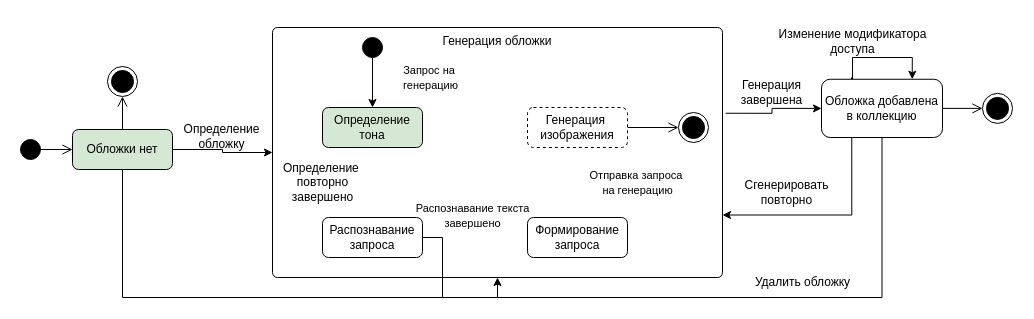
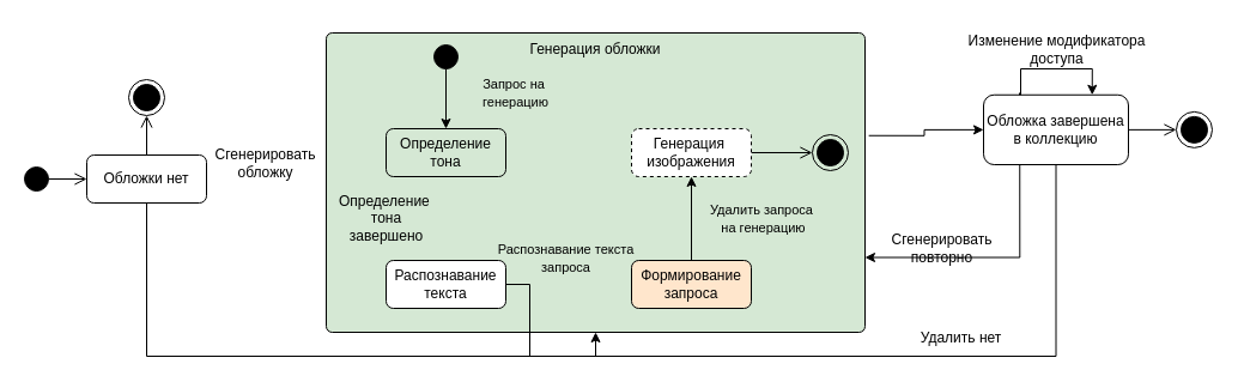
  <mxCell id="0" />
  <mxCell id="1" parent="0" />
  <mxCell id="2" style="edgeStyle=orthogonalEdgeStyle;rounded=0;orthogonalLoop=1;jettySize=auto;html=1;entryX=0;entryY=0.5;entryDx=0;entryDy=0;endArrow=open;endFill=0;endSize=8;" edge="1" parent="1" source="3" target="6"><mxGeometry relative="1" as="geometry" /></mxCell>
  <mxCell id="3" value="" style="ellipse;fillColor=strokeColor;html=1;" vertex="1" parent="1"><mxGeometry x="20" y="139" width="20" height="20" as="geometry" /></mxCell>
- <mxCell id="4" style="edgeStyle=orthogonalEdgeStyle;rounded=0;orthogonalLoop=1;jettySize=auto;html=1;entryX=0;entryY=0.5;entryDx=0;entryDy=0;endSize=6;" edge="1" parent="1" source="6" target="8"><mxGeometry relative="1" as="geometry" /></mxCell>
  <mxCell id="5" style="edgeStyle=orthogonalEdgeStyle;rounded=0;orthogonalLoop=1;jettySize=auto;html=1;exitX=0.5;exitY=0;exitDx=0;exitDy=0;entryX=0.5;entryY=1;entryDx=0;entryDy=0;endSize=8;endArrow=open;endFill=0;" edge="1" parent="1" source="6" target="34"><mxGeometry relative="1" as="geometry" /></mxCell>
- <mxCell id="6" value="Обложки нет" style="rounded=1;whiteSpace=wrap;html=1;fillColor=#d5e8d4;" vertex="1" parent="1"><mxGeometry x="72" y="129" width="100" height="40" as="geometry" /></mxCell>
+ <mxCell id="6" value="Обложки нет" style="rounded=1;whiteSpace=wrap;html=1;" vertex="1" parent="1"><mxGeometry x="72" y="129" width="100" height="40" as="geometry" /></mxCell>
  <mxCell id="7" style="edgeStyle=orthogonalEdgeStyle;rounded=0;orthogonalLoop=1;jettySize=auto;html=1;exitX=1.007;exitY=0.343;exitDx=0;exitDy=0;entryX=0;entryY=0.5;entryDx=0;entryDy=0;exitPerimeter=0;" edge="1" parent="1" source="8" target="23"><mxGeometry relative="1" as="geometry" /></mxCell>
- <mxCell id="8" value="Генерация обложки" style="html=1;align=center;verticalAlign=top;rounded=1;absoluteArcSize=1;arcSize=10;dashed=0;whiteSpace=wrap;" vertex="1" parent="1"><mxGeometry x="272" y="27" width="450" height="250" as="geometry" /></mxCell>
+ <mxCell id="8" value="Генерация обложки" style="html=1;align=center;verticalAlign=top;rounded=1;absoluteArcSize=1;arcSize=10;dashed=0;whiteSpace=wrap;fillColor=#d5e8d4;" vertex="1" parent="1"><mxGeometry x="272" y="27" width="450" height="250" as="geometry" /></mxCell>
  <mxCell id="9" style="edgeStyle=orthogonalEdgeStyle;rounded=0;orthogonalLoop=1;jettySize=auto;html=1;exitX=0.5;exitY=1;exitDx=0;exitDy=0;" edge="1" parent="1" source="10" target="11"><mxGeometry relative="1" as="geometry" /></mxCell>
  <mxCell id="10" value="" style="ellipse;fillColor=strokeColor;html=1;" vertex="1" parent="1"><mxGeometry x="362" y="37" width="20" height="20" as="geometry" /></mxCell>
  <mxCell id="11" value="Определение тона" style="rounded=1;whiteSpace=wrap;html=1;fillColor=#d5e8d4;" vertex="1" parent="1"><mxGeometry x="322" y="107" width="100" height="40" as="geometry" /></mxCell>
  <mxCell id="12" style="edgeStyle=orthogonalEdgeStyle;rounded=0;orthogonalLoop=1;jettySize=auto;html=1;exitX=1;exitY=0.5;exitDx=0;exitDy=0;" edge="1" parent="1" source="13" target="8"><mxGeometry relative="1" as="geometry" /></mxCell>
- <mxCell id="13" value="Распознавание&lt;br&gt;запроса" style="rounded=1;whiteSpace=wrap;html=1;" vertex="1" parent="1"><mxGeometry x="322" y="217" width="100" height="40" as="geometry" /></mxCell>
- <mxCell id="15" value="Формирование&lt;br&gt;запроса" style="rounded=1;whiteSpace=wrap;html=1;" vertex="1" parent="1"><mxGeometry x="527" y="217" width="100" height="40" as="geometry" /></mxCell>
+ <mxCell id="13" value="Распознавание&lt;br&gt;текста" style="rounded=1;whiteSpace=wrap;html=1;" vertex="1" parent="1"><mxGeometry x="322" y="217" width="100" height="40" as="geometry" /></mxCell>
+ <mxCell id="14" style="edgeStyle=orthogonalEdgeStyle;rounded=0;orthogonalLoop=1;jettySize=auto;html=1;exitX=0.5;exitY=0;exitDx=0;exitDy=0;entryX=0.5;entryY=1;entryDx=0;entryDy=0;" edge="1" parent="1" source="15" target="17"><mxGeometry relative="1" as="geometry" /></mxCell>
+ <mxCell id="15" value="Формирование&lt;br&gt;запроса" style="rounded=1;whiteSpace=wrap;html=1;fillColor=#ffe6cc;" vertex="1" parent="1"><mxGeometry x="527" y="217" width="100" height="40" as="geometry" /></mxCell>
  <mxCell id="16" style="edgeStyle=orthogonalEdgeStyle;rounded=0;orthogonalLoop=1;jettySize=auto;html=1;exitX=1;exitY=0.5;exitDx=0;exitDy=0;entryX=0;entryY=0.5;entryDx=0;entryDy=0;endArrow=open;endFill=0;endSize=8;" edge="1" parent="1" source="17" target="28"><mxGeometry relative="1" as="geometry" /></mxCell>
  <mxCell id="17" value="Генерация&amp;nbsp;&lt;br&gt;изображения" style="rounded=1;whiteSpace=wrap;html=1;dashed=1;" vertex="1" parent="1"><mxGeometry x="527" y="107" width="100" height="40" as="geometry" /></mxCell>
- <mxCell id="18" value="Определение&lt;div&gt;обложку&lt;/div&gt;" style="text;html=1;align=center;verticalAlign=middle;resizable=0;points=[];autosize=1;strokeColor=none;fillColor=none;" vertex="1" parent="1"><mxGeometry x="166" y="116" width="110" height="40" as="geometry" /></mxCell>
+ <mxCell id="18" value="Сгенерировать&lt;div&gt;обложку&lt;/div&gt;" style="text;html=1;align=center;verticalAlign=middle;resizable=0;points=[];autosize=1;strokeColor=none;fillColor=none;" vertex="1" parent="1"><mxGeometry x="166" y="116" width="110" height="40" as="geometry" /></mxCell>
  <mxCell id="19" style="edgeStyle=orthogonalEdgeStyle;rounded=0;orthogonalLoop=1;jettySize=auto;html=1;entryX=0.75;entryY=0;entryDx=0;entryDy=0;" edge="1" parent="1" target="23"><mxGeometry relative="1" as="geometry"><mxPoint x="851.333" y="7" as="targetPoint" /><mxPoint x="851" y="77" as="sourcePoint" /><Array as="points"><mxPoint x="851" y="86" /><mxPoint x="852" y="86" /><mxPoint x="852" y="57" /><mxPoint x="912" y="57" /></Array></mxGeometry></mxCell>
  <mxCell id="20" style="edgeStyle=orthogonalEdgeStyle;rounded=0;orthogonalLoop=1;jettySize=auto;html=1;exitX=0.25;exitY=1;exitDx=0;exitDy=0;entryX=1;entryY=0.75;entryDx=0;entryDy=0;" edge="1" parent="1" source="23" target="8"><mxGeometry relative="1" as="geometry" /></mxCell>
  <mxCell id="21" style="edgeStyle=orthogonalEdgeStyle;rounded=0;orthogonalLoop=1;jettySize=auto;html=1;exitX=0.5;exitY=1;exitDx=0;exitDy=0;entryX=0.5;entryY=1;entryDx=0;entryDy=0;endArrow=none;" edge="1" parent="1" source="23" target="6"><mxGeometry relative="1" as="geometry"><Array as="points"><mxPoint x="882" y="297" /><mxPoint x="122" y="297" /></Array></mxGeometry></mxCell>
  <mxCell id="22" style="edgeStyle=orthogonalEdgeStyle;rounded=0;orthogonalLoop=1;jettySize=auto;html=1;exitX=1;exitY=0.5;exitDx=0;exitDy=0;entryX=0;entryY=0.5;entryDx=0;entryDy=0;endArrow=open;endFill=0;endSize=8;startSize=6;" edge="1" parent="1" source="23" target="32"><mxGeometry relative="1" as="geometry" /></mxCell>
- <mxCell id="23" value="Обложка добавлена в коллекцию" style="rounded=1;whiteSpace=wrap;html=1;" vertex="1" parent="1"><mxGeometry x="821" y="78.75" width="121" height="58.25" as="geometry" /></mxCell>
+ <mxCell id="23" value="Обложка завершена в коллекцию" style="rounded=1;whiteSpace=wrap;html=1;" vertex="1" parent="1"><mxGeometry x="821" y="78.75" width="121" height="58.25" as="geometry" /></mxCell>
  <mxCell id="24" value="&lt;font style=&quot;font-size: 11px;&quot;&gt;Запрос на&amp;nbsp;&lt;/font&gt;&lt;div&gt;&lt;font style=&quot;font-size: 11px;&quot;&gt;генерацию&lt;/font&gt;&lt;/div&gt;" style="text;html=1;align=center;verticalAlign=middle;resizable=0;points=[];autosize=1;strokeColor=none;fillColor=none;" vertex="1" parent="1"><mxGeometry x="390" y="57" width="80" height="40" as="geometry" /></mxCell>
- <mxCell id="25" value="Определение&amp;nbsp;&lt;div&gt;повторно&lt;br&gt;завершено&lt;/div&gt;" style="text;html=1;align=center;verticalAlign=middle;resizable=0;points=[];autosize=1;strokeColor=none;fillColor=none;" vertex="1" parent="1"><mxGeometry x="272" y="152" width="100" height="60" as="geometry" /></mxCell>
- <mxCell id="26" value="&lt;font style=&quot;font-size: 11px;&quot;&gt;Распознавание текста&lt;br&gt;завершено&lt;/font&gt;" style="text;html=1;align=center;verticalAlign=middle;resizable=0;points=[];autosize=1;strokeColor=none;fillColor=none;" vertex="1" parent="1"><mxGeometry x="402" y="195" width="140" height="40" as="geometry" /></mxCell>
- <mxCell id="27" value="&lt;font style=&quot;font-size: 11px;&quot;&gt;Отправка запроса&amp;nbsp;&lt;br&gt;на генерацию&lt;/font&gt;" style="text;html=1;align=center;verticalAlign=middle;resizable=0;points=[];autosize=1;strokeColor=none;fillColor=none;" vertex="1" parent="1"><mxGeometry x="577" y="161.5" width="120" height="40" as="geometry" /></mxCell>
+ <mxCell id="25" value="Определение&amp;nbsp;&lt;div&gt;тона&lt;br&gt;завершено&lt;/div&gt;" style="text;html=1;align=center;verticalAlign=middle;resizable=0;points=[];autosize=1;strokeColor=none;fillColor=none;" vertex="1" parent="1"><mxGeometry x="272" y="152" width="100" height="60" as="geometry" /></mxCell>
+ <mxCell id="26" value="&lt;font style=&quot;font-size: 11px;&quot;&gt;Распознавание текста&lt;br&gt;запроса&lt;/font&gt;" style="text;html=1;align=center;verticalAlign=middle;resizable=0;points=[];autosize=1;strokeColor=none;fillColor=none;" vertex="1" parent="1"><mxGeometry x="402" y="195" width="140" height="40" as="geometry" /></mxCell>
+ <mxCell id="27" value="&lt;font style=&quot;font-size: 11px;&quot;&gt;Удалить запроса&amp;nbsp;&lt;br&gt;на генерацию&lt;/font&gt;" style="text;html=1;align=center;verticalAlign=middle;resizable=0;points=[];autosize=1;strokeColor=none;fillColor=none;" vertex="1" parent="1"><mxGeometry x="577" y="161.5" width="120" height="40" as="geometry" /></mxCell>
  <mxCell id="28" value="" style="ellipse;html=1;shape=endState;fillColor=strokeColor;" vertex="1" parent="1"><mxGeometry x="678" y="112" width="30" height="30" as="geometry" /></mxCell>
- <mxCell id="29" value="Генерация&lt;br&gt;завершена" style="text;html=1;align=center;verticalAlign=middle;resizable=0;points=[];autosize=1;strokeColor=none;fillColor=none;" vertex="1" parent="1"><mxGeometry x="731" y="72" width="80" height="40" as="geometry" /></mxCell>
- <mxCell id="30" value="Изменение модификатора&lt;div&gt;доступа&lt;/div&gt;" style="text;html=1;align=center;verticalAlign=middle;resizable=0;points=[];autosize=1;strokeColor=none;fillColor=none;" vertex="1" parent="1"><mxGeometry x="766.5" y="20.75" width="170" height="40" as="geometry" /></mxCell>
- <mxCell id="31" value="Сгенерировать&lt;div&gt;повторно&lt;/div&gt;" style="text;html=1;align=center;verticalAlign=middle;resizable=0;points=[];autosize=1;strokeColor=none;fillColor=none;" vertex="1" parent="1"><mxGeometry x="731" y="172" width="110" height="40" as="geometry" /></mxCell>
+ <mxCell id="30" value="Изменение модификатора&lt;div&gt;доступа&lt;/div&gt;" style="text;html=1;align=center;verticalAlign=middle;resizable=0;points=[];autosize=1;strokeColor=none;fillColor=none;" vertex="1" parent="1"><mxGeometry x="796.5" y="20.75" width="170" height="40" as="geometry" /></mxCell>
+ <mxCell id="31" value="Сгенерировать&lt;div&gt;повторно&lt;/div&gt;" style="text;html=1;align=center;verticalAlign=middle;resizable=0;points=[];autosize=1;strokeColor=none;fillColor=none;" vertex="1" parent="1"><mxGeometry x="731" y="187" width="110" height="40" as="geometry" /></mxCell>
  <mxCell id="32" value="" style="ellipse;html=1;shape=endState;fillColor=strokeColor;" vertex="1" parent="1"><mxGeometry x="982" y="92.88" width="30" height="30" as="geometry" /></mxCell>
- <mxCell id="33" value="Удалить обложку" style="text;html=1;align=center;verticalAlign=middle;resizable=0;points=[];autosize=1;strokeColor=none;fillColor=none;" vertex="1" parent="1"><mxGeometry x="742" y="267" width="120" height="30" as="geometry" /></mxCell>
+ <mxCell id="33" value="Удалить нет" style="text;html=1;align=center;verticalAlign=middle;resizable=0;points=[];autosize=1;strokeColor=none;fillColor=none;" vertex="1" parent="1"><mxGeometry x="742" y="267" width="120" height="30" as="geometry" /></mxCell>
  <mxCell id="34" value="" style="ellipse;html=1;shape=endState;fillColor=strokeColor;" vertex="1" parent="1"><mxGeometry x="107" y="66" width="30" height="30" as="geometry" /></mxCell>
